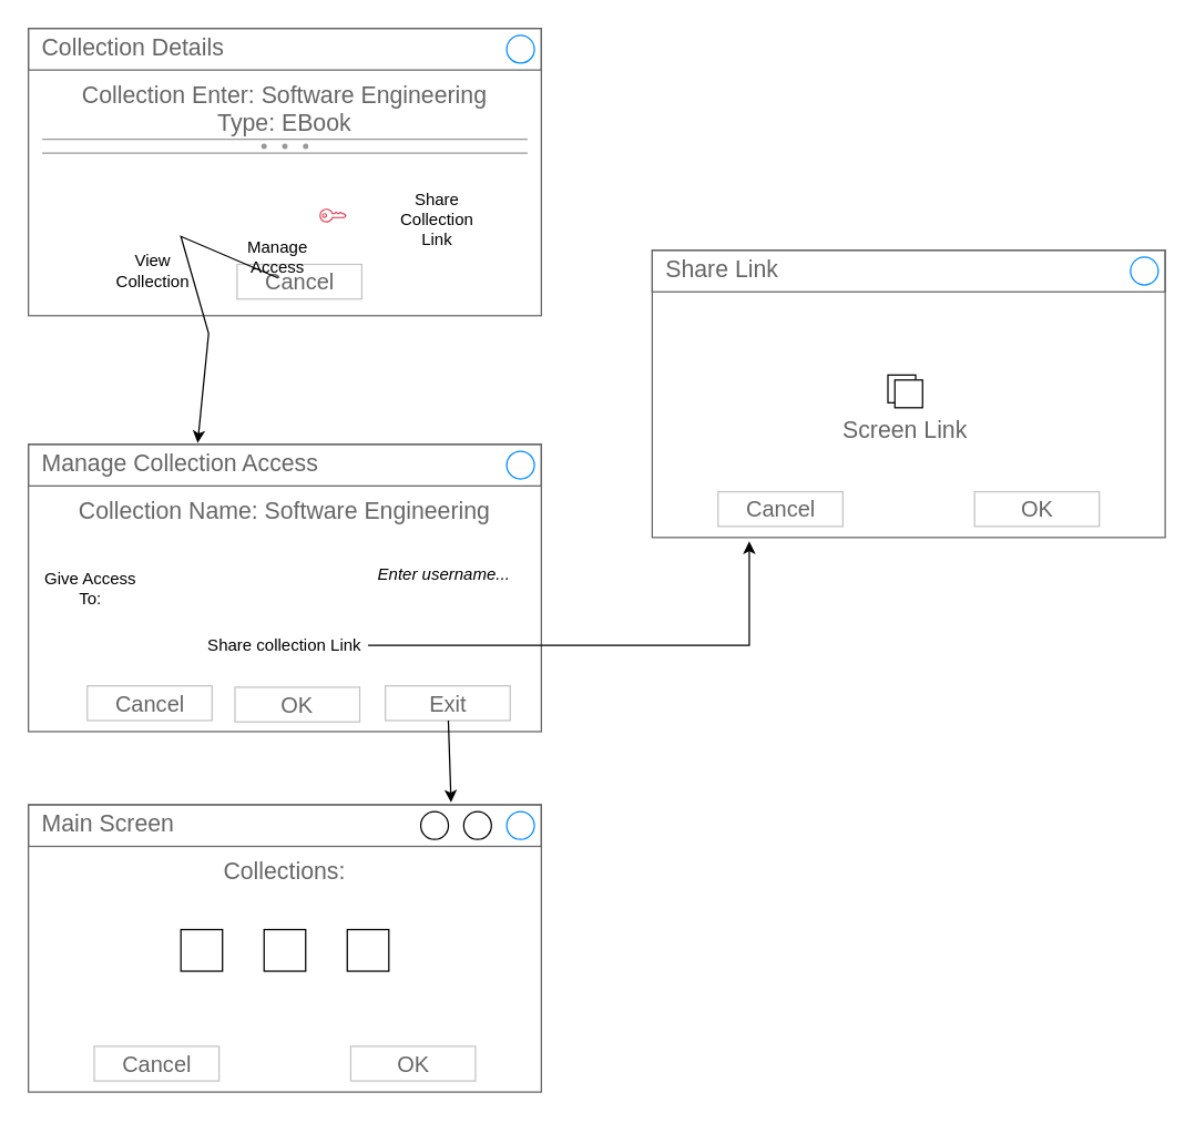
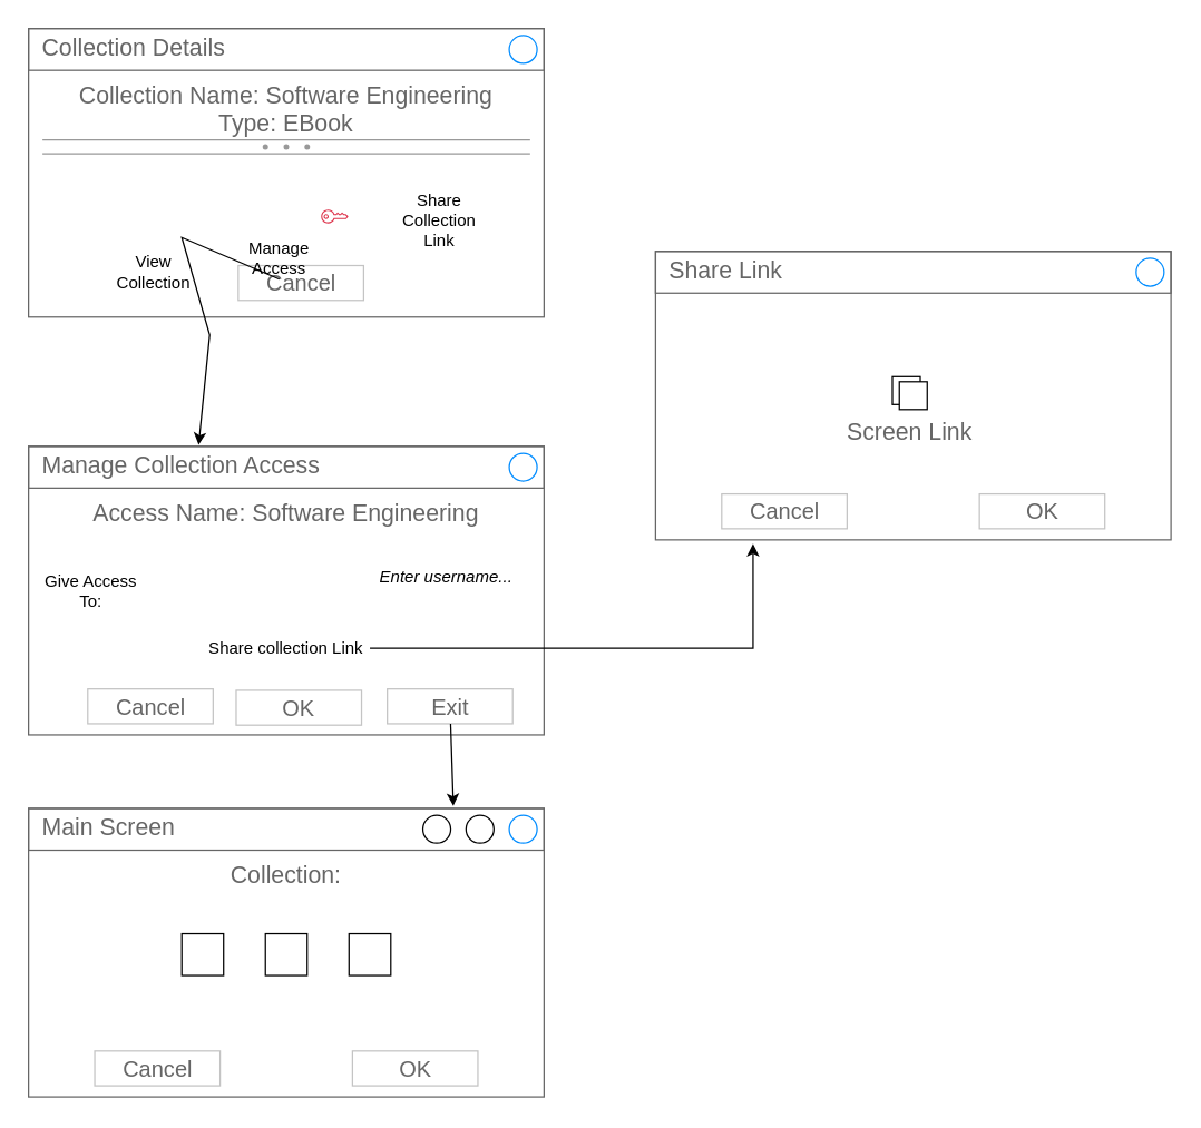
  <mxCell id="0" />
  <mxCell id="1" parent="0" />
- <mxCell id="2" value="Collection Enter: Software Engineering&lt;br&gt;Type: EBook&lt;br&gt;" style="strokeWidth=1;shadow=0;dashed=0;align=center;html=1;shape=mxgraph.mockup.containers.rrect;rSize=0;strokeColor=#666666;fontColor=#666666;fontSize=17;verticalAlign=top;whiteSpace=wrap;fillColor=#ffffff;spacingTop=32;" vertex="1" parent="1"><mxGeometry x="20" y="20" width="370" height="207.2" as="geometry" /></mxCell>
+ <mxCell id="2" value="Collection Name: Software Engineering&lt;br&gt;Type: EBook&lt;br&gt;" style="strokeWidth=1;shadow=0;dashed=0;align=center;html=1;shape=mxgraph.mockup.containers.rrect;rSize=0;strokeColor=#666666;fontColor=#666666;fontSize=17;verticalAlign=top;whiteSpace=wrap;fillColor=#ffffff;spacingTop=32;" vertex="1" parent="1"><mxGeometry x="20" y="20" width="370" height="207.2" as="geometry" /></mxCell>
  <mxCell id="3" value="Collection Details" style="strokeWidth=1;shadow=0;dashed=0;align=center;html=1;shape=mxgraph.mockup.containers.rrect;rSize=0;fontSize=17;fontColor=#666666;strokeColor=#666666;align=left;spacingLeft=8;fillColor=none;resizeWidth=1;whiteSpace=wrap;" vertex="1" parent="2"><mxGeometry width="370" height="30" relative="1" as="geometry" /></mxCell>
  <mxCell id="4" value="" style="shape=ellipse;strokeColor=#008cff;resizable=0;fillColor=none;html=1;" vertex="1" parent="3"><mxGeometry x="1" y="0.5" width="20" height="20" relative="1" as="geometry"><mxPoint x="-25" y="-10" as="offset" /></mxGeometry></mxCell>
  <mxCell id="5" value="Cancel" style="strokeWidth=1;shadow=0;dashed=0;align=center;html=1;shape=mxgraph.mockup.containers.rrect;rSize=0;fontSize=16;fontColor=#666666;strokeColor=#c4c4c4;whiteSpace=wrap;fillColor=none;" vertex="1" parent="2"><mxGeometry x="0.25" y="1" width="90" height="25" relative="1" as="geometry"><mxPoint x="58" y="-37" as="offset" /></mxGeometry></mxCell>
  <mxCell id="6" value="" style="sketch=0;outlineConnect=0;fontColor=#232F3E;gradientColor=none;fillColor=#DD344C;strokeColor=none;dashed=0;verticalLabelPosition=bottom;verticalAlign=top;align=center;html=1;fontSize=12;fontStyle=0;aspect=fixed;pointerEvents=1;shape=mxgraph.aws4.addon;" vertex="1" parent="2"><mxGeometry x="210" y="130" width="19.5" height="10" as="geometry" /></mxCell>
  <mxCell id="7" value="Manage Access" style="text;html=1;strokeColor=none;fillColor=none;align=center;verticalAlign=middle;whiteSpace=wrap;rounded=0;" vertex="1" parent="2"><mxGeometry x="150" y="150" width="60" height="30" as="geometry" /></mxCell>
  <mxCell id="8" value="View Collection" style="text;html=1;strokeColor=none;fillColor=none;align=center;verticalAlign=middle;whiteSpace=wrap;rounded=0;" vertex="1" parent="2"><mxGeometry x="60" y="160" width="60" height="30" as="geometry" /></mxCell>
  <mxCell id="9" value="" style="verticalLabelPosition=bottom;shadow=0;dashed=0;align=center;html=1;verticalAlign=top;strokeWidth=1;shape=mxgraph.mockup.forms.splitter;strokeColor=#999999;" vertex="1" parent="2"><mxGeometry x="10" y="80" width="350" height="10" as="geometry" /></mxCell>
- <mxCell id="10" value="Collection Name: Software Engineering&lt;br&gt;" style="strokeWidth=1;shadow=0;dashed=0;align=center;html=1;shape=mxgraph.mockup.containers.rrect;rSize=0;strokeColor=#666666;fontColor=#666666;fontSize=17;verticalAlign=top;whiteSpace=wrap;fillColor=#ffffff;spacingTop=32;" vertex="1" parent="1"><mxGeometry x="20" y="320" width="370" height="207.2" as="geometry" /></mxCell>
+ <mxCell id="10" value="Access Name: Software Engineering&lt;br&gt;" style="strokeWidth=1;shadow=0;dashed=0;align=center;html=1;shape=mxgraph.mockup.containers.rrect;rSize=0;strokeColor=#666666;fontColor=#666666;fontSize=17;verticalAlign=top;whiteSpace=wrap;fillColor=#ffffff;spacingTop=32;" vertex="1" parent="1"><mxGeometry x="20" y="320" width="370" height="207.2" as="geometry" /></mxCell>
  <mxCell id="11" value="Manage Collection Access" style="strokeWidth=1;shadow=0;dashed=0;align=center;html=1;shape=mxgraph.mockup.containers.rrect;rSize=0;fontSize=17;fontColor=#666666;strokeColor=#666666;align=left;spacingLeft=8;fillColor=none;resizeWidth=1;whiteSpace=wrap;" vertex="1" parent="10"><mxGeometry width="370" height="30" relative="1" as="geometry" /></mxCell>
  <mxCell id="12" value="" style="shape=ellipse;strokeColor=#008cff;resizable=0;fillColor=none;html=1;" vertex="1" parent="11"><mxGeometry x="1" y="0.5" width="20" height="20" relative="1" as="geometry"><mxPoint x="-25" y="-10" as="offset" /></mxGeometry></mxCell>
  <mxCell id="13" value="Cancel" style="strokeWidth=1;shadow=0;dashed=0;align=center;html=1;shape=mxgraph.mockup.containers.rrect;rSize=0;fontSize=16;fontColor=#666666;strokeColor=#c4c4c4;whiteSpace=wrap;fillColor=none;" vertex="1" parent="10"><mxGeometry x="0.25" y="1" width="90" height="25" relative="1" as="geometry"><mxPoint x="-50" y="-33" as="offset" /></mxGeometry></mxCell>
  <mxCell id="14" value="Exit" style="strokeWidth=1;shadow=0;dashed=0;align=center;html=1;shape=mxgraph.mockup.containers.rrect;rSize=0;fontSize=16;fontColor=#666666;strokeColor=#c4c4c4;whiteSpace=wrap;fillColor=none;" vertex="1" parent="10"><mxGeometry x="0.75" y="1" width="90" height="25" relative="1" as="geometry"><mxPoint x="-20" y="-33" as="offset" /></mxGeometry></mxCell>
  <mxCell id="15" value="&lt;i&gt;Enter username...&lt;/i&gt;" style="text;html=1;strokeColor=none;fillColor=none;align=center;verticalAlign=middle;whiteSpace=wrap;rounded=0;" vertex="1" parent="10"><mxGeometry x="240" y="78.6" width="120" height="30" as="geometry" /></mxCell>
  <mxCell id="16" value="Give Access To:" style="text;html=1;strokeColor=none;fillColor=none;align=center;verticalAlign=middle;whiteSpace=wrap;rounded=0;" vertex="1" parent="10"><mxGeometry x="5" y="83.6" width="80" height="40" as="geometry" /></mxCell>
  <mxCell id="17" value="Share collection Link" style="text;html=1;strokeColor=none;fillColor=none;align=center;verticalAlign=middle;whiteSpace=wrap;rounded=0;" vertex="1" parent="10"><mxGeometry x="125" y="130" width="120" height="30" as="geometry" /></mxCell>
  <mxCell id="18" value="OK" style="strokeWidth=1;shadow=0;dashed=0;align=center;html=1;shape=mxgraph.mockup.containers.rrect;rSize=0;fontSize=16;fontColor=#666666;strokeColor=#c4c4c4;whiteSpace=wrap;fillColor=none;" vertex="1" parent="10"><mxGeometry x="149" y="175.2" width="90" height="25" as="geometry" /></mxCell>
  <mxCell id="19" value="" style="endArrow=classic;html=1;rounded=0;entryX=0.33;entryY=-0.033;entryDx=0;entryDy=0;entryPerimeter=0;exitX=0.5;exitY=1;exitDx=0;exitDy=0;" edge="1" parent="1" source="7" target="11"><mxGeometry width="50" height="50" relative="1" as="geometry"><mxPoint x="130" y="240" as="sourcePoint" /><mxPoint x="180" y="190" as="targetPoint" /><Array as="points"><mxPoint x="130" y="170" /><mxPoint x="150" y="240" /></Array></mxGeometry></mxCell>
  <mxCell id="20" value="&lt;br&gt;&lt;br&gt;&lt;br&gt;&lt;br&gt;Screen Link&amp;nbsp;" style="strokeWidth=1;shadow=0;dashed=0;align=center;html=1;shape=mxgraph.mockup.containers.rrect;rSize=0;strokeColor=#666666;fontColor=#666666;fontSize=17;verticalAlign=top;whiteSpace=wrap;fillColor=#ffffff;spacingTop=32;" vertex="1" parent="1"><mxGeometry x="470" y="180" width="370" height="207.2" as="geometry" /></mxCell>
  <mxCell id="21" value="Share Link" style="strokeWidth=1;shadow=0;dashed=0;align=center;html=1;shape=mxgraph.mockup.containers.rrect;rSize=0;fontSize=17;fontColor=#666666;strokeColor=#666666;align=left;spacingLeft=8;fillColor=none;resizeWidth=1;whiteSpace=wrap;" vertex="1" parent="20"><mxGeometry width="370" height="30" relative="1" as="geometry" /></mxCell>
  <mxCell id="22" value="" style="shape=ellipse;strokeColor=#008cff;resizable=0;fillColor=none;html=1;" vertex="1" parent="21"><mxGeometry x="1" y="0.5" width="20" height="20" relative="1" as="geometry"><mxPoint x="-25" y="-10" as="offset" /></mxGeometry></mxCell>
  <mxCell id="23" value="Cancel" style="strokeWidth=1;shadow=0;dashed=0;align=center;html=1;shape=mxgraph.mockup.containers.rrect;rSize=0;fontSize=16;fontColor=#666666;strokeColor=#c4c4c4;whiteSpace=wrap;fillColor=none;" vertex="1" parent="20"><mxGeometry x="0.25" y="1" width="90" height="25" relative="1" as="geometry"><mxPoint x="-45" y="-33" as="offset" /></mxGeometry></mxCell>
  <mxCell id="24" value="OK" style="strokeWidth=1;shadow=0;dashed=0;align=center;html=1;shape=mxgraph.mockup.containers.rrect;rSize=0;fontSize=16;fontColor=#666666;strokeColor=#c4c4c4;whiteSpace=wrap;fillColor=none;" vertex="1" parent="20"><mxGeometry x="0.75" y="1" width="90" height="25" relative="1" as="geometry"><mxPoint x="-45" y="-33" as="offset" /></mxGeometry></mxCell>
  <mxCell id="25" value="" style="whiteSpace=wrap;html=1;aspect=fixed;" vertex="1" parent="20"><mxGeometry x="170" y="90.0" width="20" height="20" as="geometry" /></mxCell>
  <mxCell id="26" value="" style="whiteSpace=wrap;html=1;aspect=fixed;direction=south;" vertex="1" parent="20"><mxGeometry x="175" y="93.6" width="20" height="20" as="geometry" /></mxCell>
  <mxCell id="27" value="Share Collection Link" style="text;html=1;strokeColor=none;fillColor=none;align=center;verticalAlign=middle;whiteSpace=wrap;rounded=0;" vertex="1" parent="1"><mxGeometry x="285" y="143" width="60" height="30" as="geometry" /></mxCell>
  <mxCell id="28" value="" style="endArrow=classic;html=1;rounded=0;exitX=1;exitY=0.5;exitDx=0;exitDy=0;" edge="1" parent="1" source="17"><mxGeometry width="50" height="50" relative="1" as="geometry"><mxPoint x="530" y="520" as="sourcePoint" /><mxPoint x="540" y="390" as="targetPoint" /><Array as="points"><mxPoint x="540" y="465" /></Array></mxGeometry></mxCell>
- <mxCell id="29" value="Collections:" style="strokeWidth=1;shadow=0;dashed=0;align=center;html=1;shape=mxgraph.mockup.containers.rrect;rSize=0;strokeColor=#666666;fontColor=#666666;fontSize=17;verticalAlign=top;whiteSpace=wrap;fillColor=#ffffff;spacingTop=32;" vertex="1" parent="1"><mxGeometry x="20" y="580" width="370" height="207.2" as="geometry" /></mxCell>
+ <mxCell id="29" value="Collection:" style="strokeWidth=1;shadow=0;dashed=0;align=center;html=1;shape=mxgraph.mockup.containers.rrect;rSize=0;strokeColor=#666666;fontColor=#666666;fontSize=17;verticalAlign=top;whiteSpace=wrap;fillColor=#ffffff;spacingTop=32;" vertex="1" parent="1"><mxGeometry x="20" y="580" width="370" height="207.2" as="geometry" /></mxCell>
  <mxCell id="30" value="Main Screen" style="strokeWidth=1;shadow=0;dashed=0;align=center;html=1;shape=mxgraph.mockup.containers.rrect;rSize=0;fontSize=17;fontColor=#666666;strokeColor=#666666;align=left;spacingLeft=8;fillColor=none;resizeWidth=1;whiteSpace=wrap;" vertex="1" parent="29"><mxGeometry width="370" height="30" relative="1" as="geometry" /></mxCell>
  <mxCell id="31" value="" style="shape=ellipse;strokeColor=#008cff;resizable=0;fillColor=none;html=1;" vertex="1" parent="30"><mxGeometry x="1" y="0.5" width="20" height="20" relative="1" as="geometry"><mxPoint x="-25" y="-10" as="offset" /></mxGeometry></mxCell>
  <mxCell id="32" value="" style="ellipse;whiteSpace=wrap;html=1;aspect=fixed;" vertex="1" parent="30"><mxGeometry x="314" y="5" width="20" height="20" as="geometry" /></mxCell>
  <mxCell id="33" value="Cancel" style="strokeWidth=1;shadow=0;dashed=0;align=center;html=1;shape=mxgraph.mockup.containers.rrect;rSize=0;fontSize=16;fontColor=#666666;strokeColor=#c4c4c4;whiteSpace=wrap;fillColor=none;" vertex="1" parent="29"><mxGeometry x="0.25" y="1" width="90" height="25" relative="1" as="geometry"><mxPoint x="-45" y="-33" as="offset" /></mxGeometry></mxCell>
  <mxCell id="34" value="OK" style="strokeWidth=1;shadow=0;dashed=0;align=center;html=1;shape=mxgraph.mockup.containers.rrect;rSize=0;fontSize=16;fontColor=#666666;strokeColor=#c4c4c4;whiteSpace=wrap;fillColor=none;" vertex="1" parent="29"><mxGeometry x="0.75" y="1" width="90" height="25" relative="1" as="geometry"><mxPoint x="-45" y="-33" as="offset" /></mxGeometry></mxCell>
  <mxCell id="35" value="" style="whiteSpace=wrap;html=1;aspect=fixed;" vertex="1" parent="29"><mxGeometry x="170" y="90" width="30" height="30" as="geometry" /></mxCell>
  <mxCell id="36" value="" style="whiteSpace=wrap;html=1;aspect=fixed;" vertex="1" parent="29"><mxGeometry x="230" y="90" width="30" height="30" as="geometry" /></mxCell>
  <mxCell id="37" value="" style="whiteSpace=wrap;html=1;aspect=fixed;" vertex="1" parent="29"><mxGeometry x="110" y="90" width="30" height="30" as="geometry" /></mxCell>
  <mxCell id="38" value="" style="endArrow=classic;html=1;rounded=0;entryX=0.824;entryY=-0.058;entryDx=0;entryDy=0;entryPerimeter=0;" edge="1" parent="1" source="14" target="30"><mxGeometry width="50" height="50" relative="1" as="geometry"><mxPoint x="520" y="610" as="sourcePoint" /><mxPoint x="570" y="560" as="targetPoint" /></mxGeometry></mxCell>
  <mxCell id="39" value="" style="ellipse;whiteSpace=wrap;html=1;aspect=fixed;" vertex="1" parent="1"><mxGeometry x="303" y="585" width="20" height="20" as="geometry" /></mxCell>
